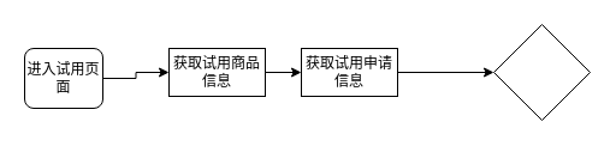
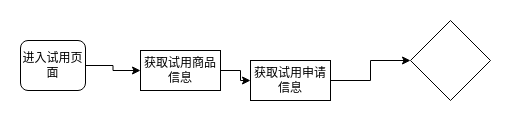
  <mxCell id="0" />
  <mxCell id="1" parent="0" />
  <mxCell id="2" value="" style="edgeStyle=orthogonalEdgeStyle;rounded=0;orthogonalLoop=1;jettySize=auto;html=1;" edge="1" parent="1" source="3" target="5"><mxGeometry relative="1" as="geometry" /></mxCell>
  <mxCell id="3" value="进入试用页面" style="rounded=1;whiteSpace=wrap;html=1;" vertex="1" parent="1"><mxGeometry x="20" y="40" width="65" height="50" as="geometry" /></mxCell>
  <mxCell id="4" value="" style="edgeStyle=orthogonalEdgeStyle;rounded=0;orthogonalLoop=1;jettySize=auto;html=1;" edge="1" parent="1" source="5" target="7"><mxGeometry relative="1" as="geometry" /></mxCell>
- <mxCell id="5" value="获取试用商品信息" style="rounded=0;whiteSpace=wrap;html=1;" vertex="1" parent="1"><mxGeometry x="140" y="40" width="80" height="40" as="geometry" /></mxCell>
+ <mxCell id="5" value="获取试用商品信息" style="rounded=0;whiteSpace=wrap;html=1;" vertex="1" parent="1"><mxGeometry x="140" y="50" width="80" height="40" as="geometry" /></mxCell>
  <mxCell id="6" value="" style="edgeStyle=orthogonalEdgeStyle;rounded=0;orthogonalLoop=1;jettySize=auto;html=1;" edge="1" parent="1" source="7" target="8"><mxGeometry relative="1" as="geometry" /></mxCell>
- <mxCell id="7" value="获取试用申请信息" style="rounded=0;whiteSpace=wrap;html=1;" vertex="1" parent="1"><mxGeometry x="250" y="40" width="80" height="40" as="geometry" /></mxCell>
+ <mxCell id="7" value="获取试用申请信息" style="rounded=0;whiteSpace=wrap;html=1;" vertex="1" parent="1"><mxGeometry x="250" y="60" width="80" height="40" as="geometry" /></mxCell>
  <mxCell id="8" value="" style="rhombus;whiteSpace=wrap;html=1;rounded=0;" vertex="1" parent="1"><mxGeometry x="410" y="20" width="80" height="80" as="geometry" /></mxCell>
